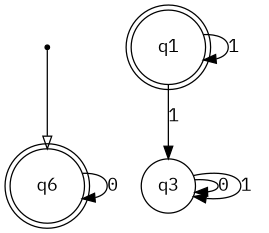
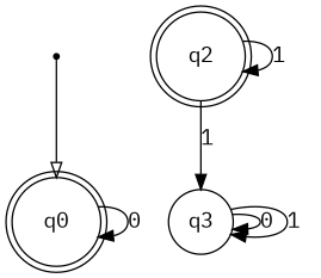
  digraph {
    fontname="IBM Plex Mono"
    node [fontname="IBM Plex Mono" shape=doublecircle]
    edge [fontname="IBM Plex Mono"]
    __start [shape=point]
-   q0 [label=q6]
-   q2 [label=q1]
+   q0
+   q2
    q3 [shape=circle]
    __start -> q0 [arrowhead=empty]
    q0 -> q0 [label=0]
    q2 -> q2 [label=1]
    q2 -> q3 [label=1]
    q3 -> q3 [label=0]
    q3 -> q3 [label=1]
  }
